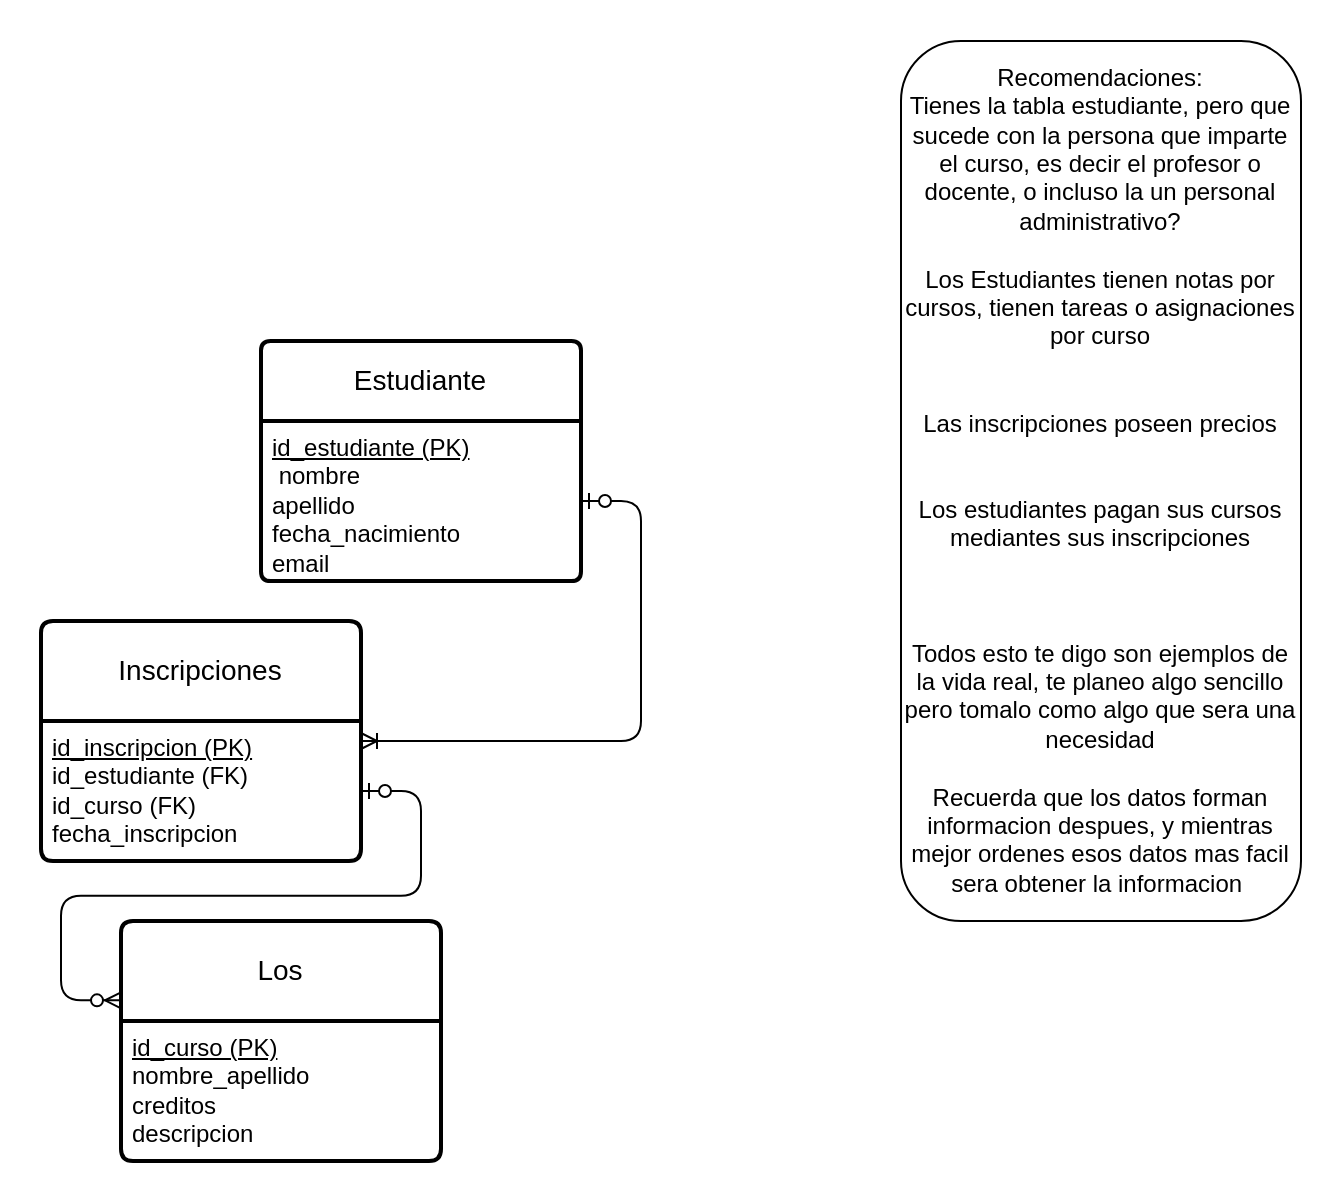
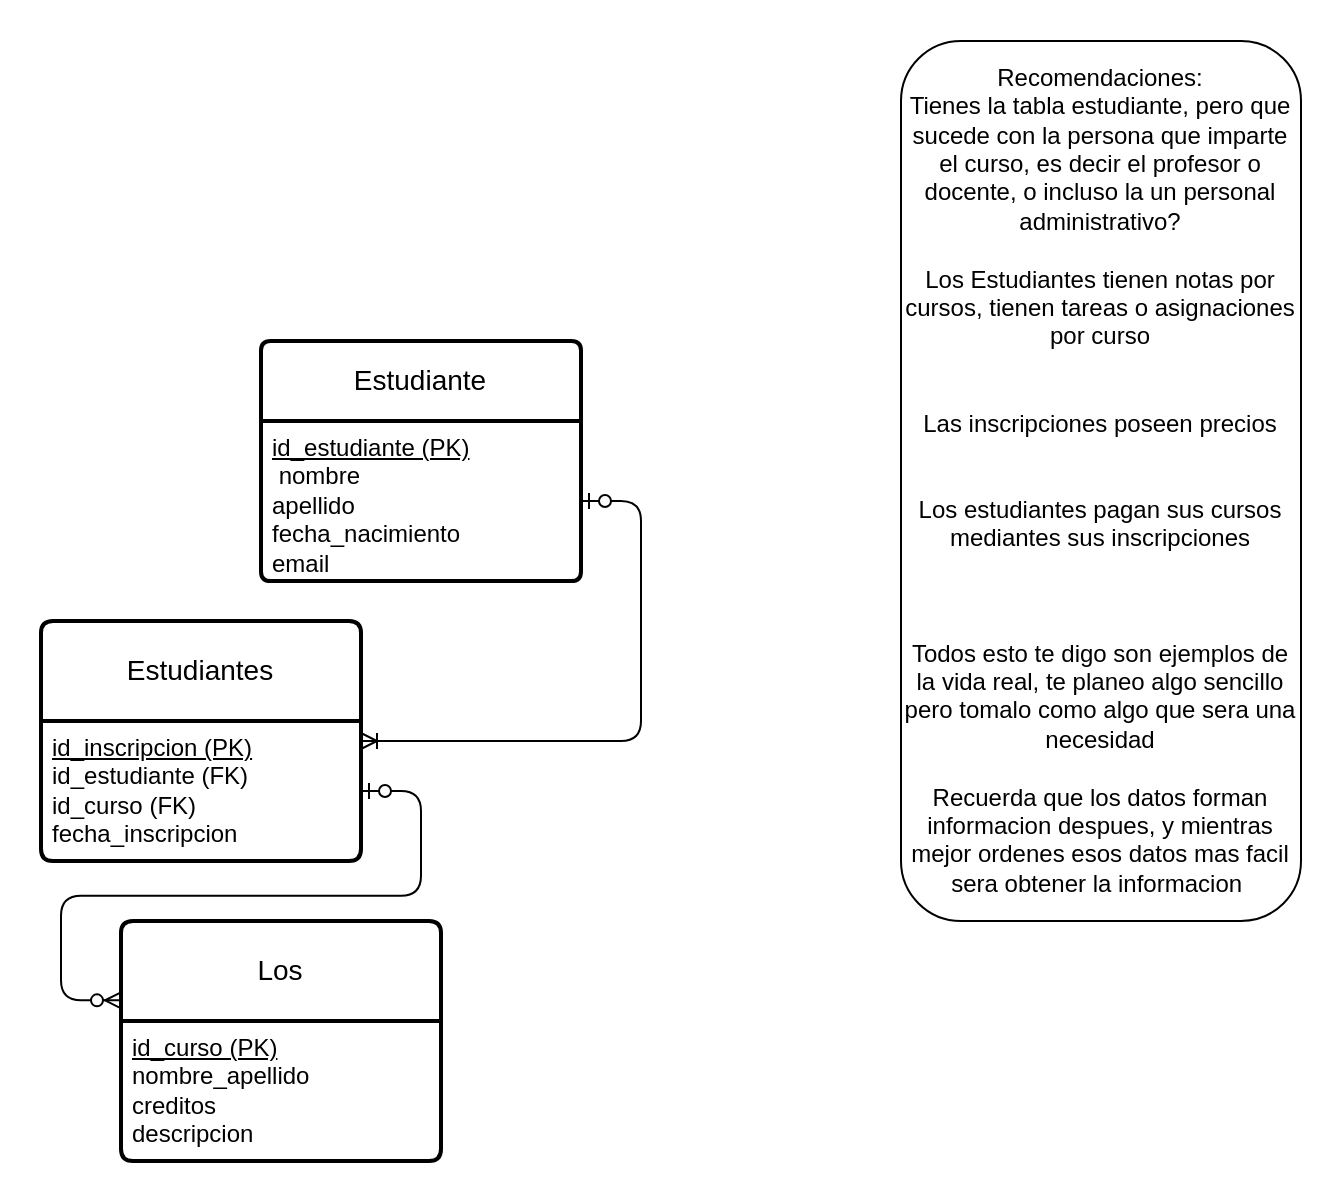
  <mxCell id="0" />
  <mxCell id="1" parent="0" />
  <mxCell id="2" value="Estudiante" style="swimlane;childLayout=stackLayout;horizontal=1;startSize=40;horizontalStack=0;rounded=1;fontSize=14;fontStyle=0;strokeWidth=2;resizeParent=0;resizeLast=1;shadow=0;dashed=0;align=center;arcSize=4;whiteSpace=wrap;html=1;" parent="1" vertex="1"><mxGeometry x="130" y="170" width="160" height="120" as="geometry" /></mxCell>
  <mxCell id="3" value="&lt;u&gt;id_estudiante (PK)&lt;/u&gt;&lt;div&gt;&amp;nbsp;nombre&lt;br&gt;apellido&amp;nbsp;&lt;/div&gt;&lt;div&gt;fecha_nacimiento&lt;span style=&quot;background-color: transparent;&quot;&gt;&amp;nbsp;&lt;/span&gt;&lt;/div&gt;&lt;div&gt;&lt;span style=&quot;background-color: transparent;&quot;&gt;email&lt;/span&gt;&lt;/div&gt;" style="align=left;strokeColor=none;fillColor=none;spacingLeft=4;fontSize=12;verticalAlign=top;resizable=0;rotatable=0;part=1;html=1;" parent="2" vertex="1"><mxGeometry y="40" width="160" height="80" as="geometry" /></mxCell>
  <mxCell id="4" value="Los" style="swimlane;childLayout=stackLayout;horizontal=1;startSize=50;horizontalStack=0;rounded=1;fontSize=14;fontStyle=0;strokeWidth=2;resizeParent=0;resizeLast=1;shadow=0;dashed=0;align=center;arcSize=4;whiteSpace=wrap;html=1;" parent="1" vertex="1"><mxGeometry x="60" y="460" width="160" height="120" as="geometry" /></mxCell>
  <mxCell id="5" value="&lt;u&gt;id_curso (PK)&lt;br&gt;&lt;/u&gt;nombre_apellido&lt;br&gt;creditos&lt;br&gt;descripcion" style="align=left;strokeColor=none;fillColor=none;spacingLeft=4;fontSize=12;verticalAlign=top;resizable=0;rotatable=0;part=1;html=1;" parent="4" vertex="1"><mxGeometry y="50" width="160" height="70" as="geometry" /></mxCell>
- <mxCell id="6" value="Inscripciones" style="swimlane;childLayout=stackLayout;horizontal=1;startSize=50;horizontalStack=0;rounded=1;fontSize=14;fontStyle=0;strokeWidth=2;resizeParent=0;resizeLast=1;shadow=0;dashed=0;align=center;arcSize=4;whiteSpace=wrap;html=1;" parent="1" vertex="1"><mxGeometry x="20" y="310" width="160" height="120" as="geometry" /></mxCell>
+ <mxCell id="6" value="Estudiantes" style="swimlane;childLayout=stackLayout;horizontal=1;startSize=50;horizontalStack=0;rounded=1;fontSize=14;fontStyle=0;strokeWidth=2;resizeParent=0;resizeLast=1;shadow=0;dashed=0;align=center;arcSize=4;whiteSpace=wrap;html=1;" parent="1" vertex="1"><mxGeometry x="20" y="310" width="160" height="120" as="geometry" /></mxCell>
  <mxCell id="7" value="&lt;u&gt;id_inscripcion (PK)&lt;br&gt;&lt;/u&gt;id_estudiante (FK)&lt;br&gt;id_curso (FK)&lt;br&gt;fecha_inscripcion" style="align=left;strokeColor=none;fillColor=none;spacingLeft=4;fontSize=12;verticalAlign=top;resizable=0;rotatable=0;part=1;html=1;" parent="6" vertex="1"><mxGeometry y="50" width="160" height="70" as="geometry" /></mxCell>
  <mxCell id="8" value="" style="edgeStyle=entityRelationEdgeStyle;fontSize=12;html=1;endArrow=ERoneToMany;startArrow=ERzeroToOne;" parent="1" target="6" edge="1"><mxGeometry width="100" height="100" relative="1" as="geometry"><mxPoint x="290" y="250" as="sourcePoint" /><mxPoint x="390" y="150" as="targetPoint" /></mxGeometry></mxCell>
  <mxCell id="9" value="" style="edgeStyle=entityRelationEdgeStyle;fontSize=12;html=1;endArrow=ERzeroToMany;startArrow=ERzeroToOne;entryX=0.613;entryY=-0.003;entryDx=0;entryDy=0;entryPerimeter=0;exitX=1;exitY=0.5;exitDx=0;exitDy=0;" parent="1" source="7" edge="1"><mxGeometry width="100" height="100" relative="1" as="geometry"><mxPoint x="182" y="350" as="sourcePoint" /><mxPoint x="60" y="499.68" as="targetPoint" /><Array as="points"><mxPoint x="131.92" y="380.04" /><mxPoint x="71.92" y="500.04" /><mxPoint x="101.92" y="480.04" /></Array></mxGeometry></mxCell>
  <mxCell id="10" value="Recomendaciones:&lt;div&gt;Tienes la tabla estudiante, pero que sucede con la persona que imparte el curso, es decir el profesor o docente, o incluso la un personal administrativo?&lt;/div&gt;&lt;div&gt;&lt;br&gt;&lt;/div&gt;&lt;div&gt;Los Estudiantes tienen notas por cursos, tienen tareas o asignaciones por curso&lt;/div&gt;&lt;div&gt;&lt;br&gt;&lt;/div&gt;&lt;div&gt;&lt;br&gt;&lt;/div&gt;&lt;div&gt;Las inscripciones poseen precios&lt;/div&gt;&lt;div&gt;&lt;br&gt;&lt;/div&gt;&lt;div&gt;&lt;br&gt;&lt;/div&gt;&lt;div&gt;Los estudiantes pagan sus cursos mediantes sus inscripciones&lt;/div&gt;&lt;div&gt;&lt;br&gt;&lt;/div&gt;&lt;div&gt;&lt;br&gt;&lt;/div&gt;&lt;div&gt;&lt;br&gt;&lt;/div&gt;&lt;div&gt;Todos esto te digo son ejemplos de la vida real, te planeo algo sencillo pero tomalo como algo que sera una necesidad&lt;/div&gt;&lt;div&gt;&lt;br&gt;&lt;/div&gt;&lt;div&gt;&lt;span style=&quot;background-color: transparent; color: light-dark(rgb(0, 0, 0), rgb(255, 255, 255));&quot;&gt;Recuerda que los datos forman informacion despues, y mientras mejor ordenes esos datos mas facil sera obtener la informacion&amp;nbsp;&lt;/span&gt;&lt;/div&gt;" style="rounded=1;whiteSpace=wrap;html=1;" vertex="1" parent="1"><mxGeometry x="450" y="20" width="200" height="440" as="geometry" /></mxCell>
